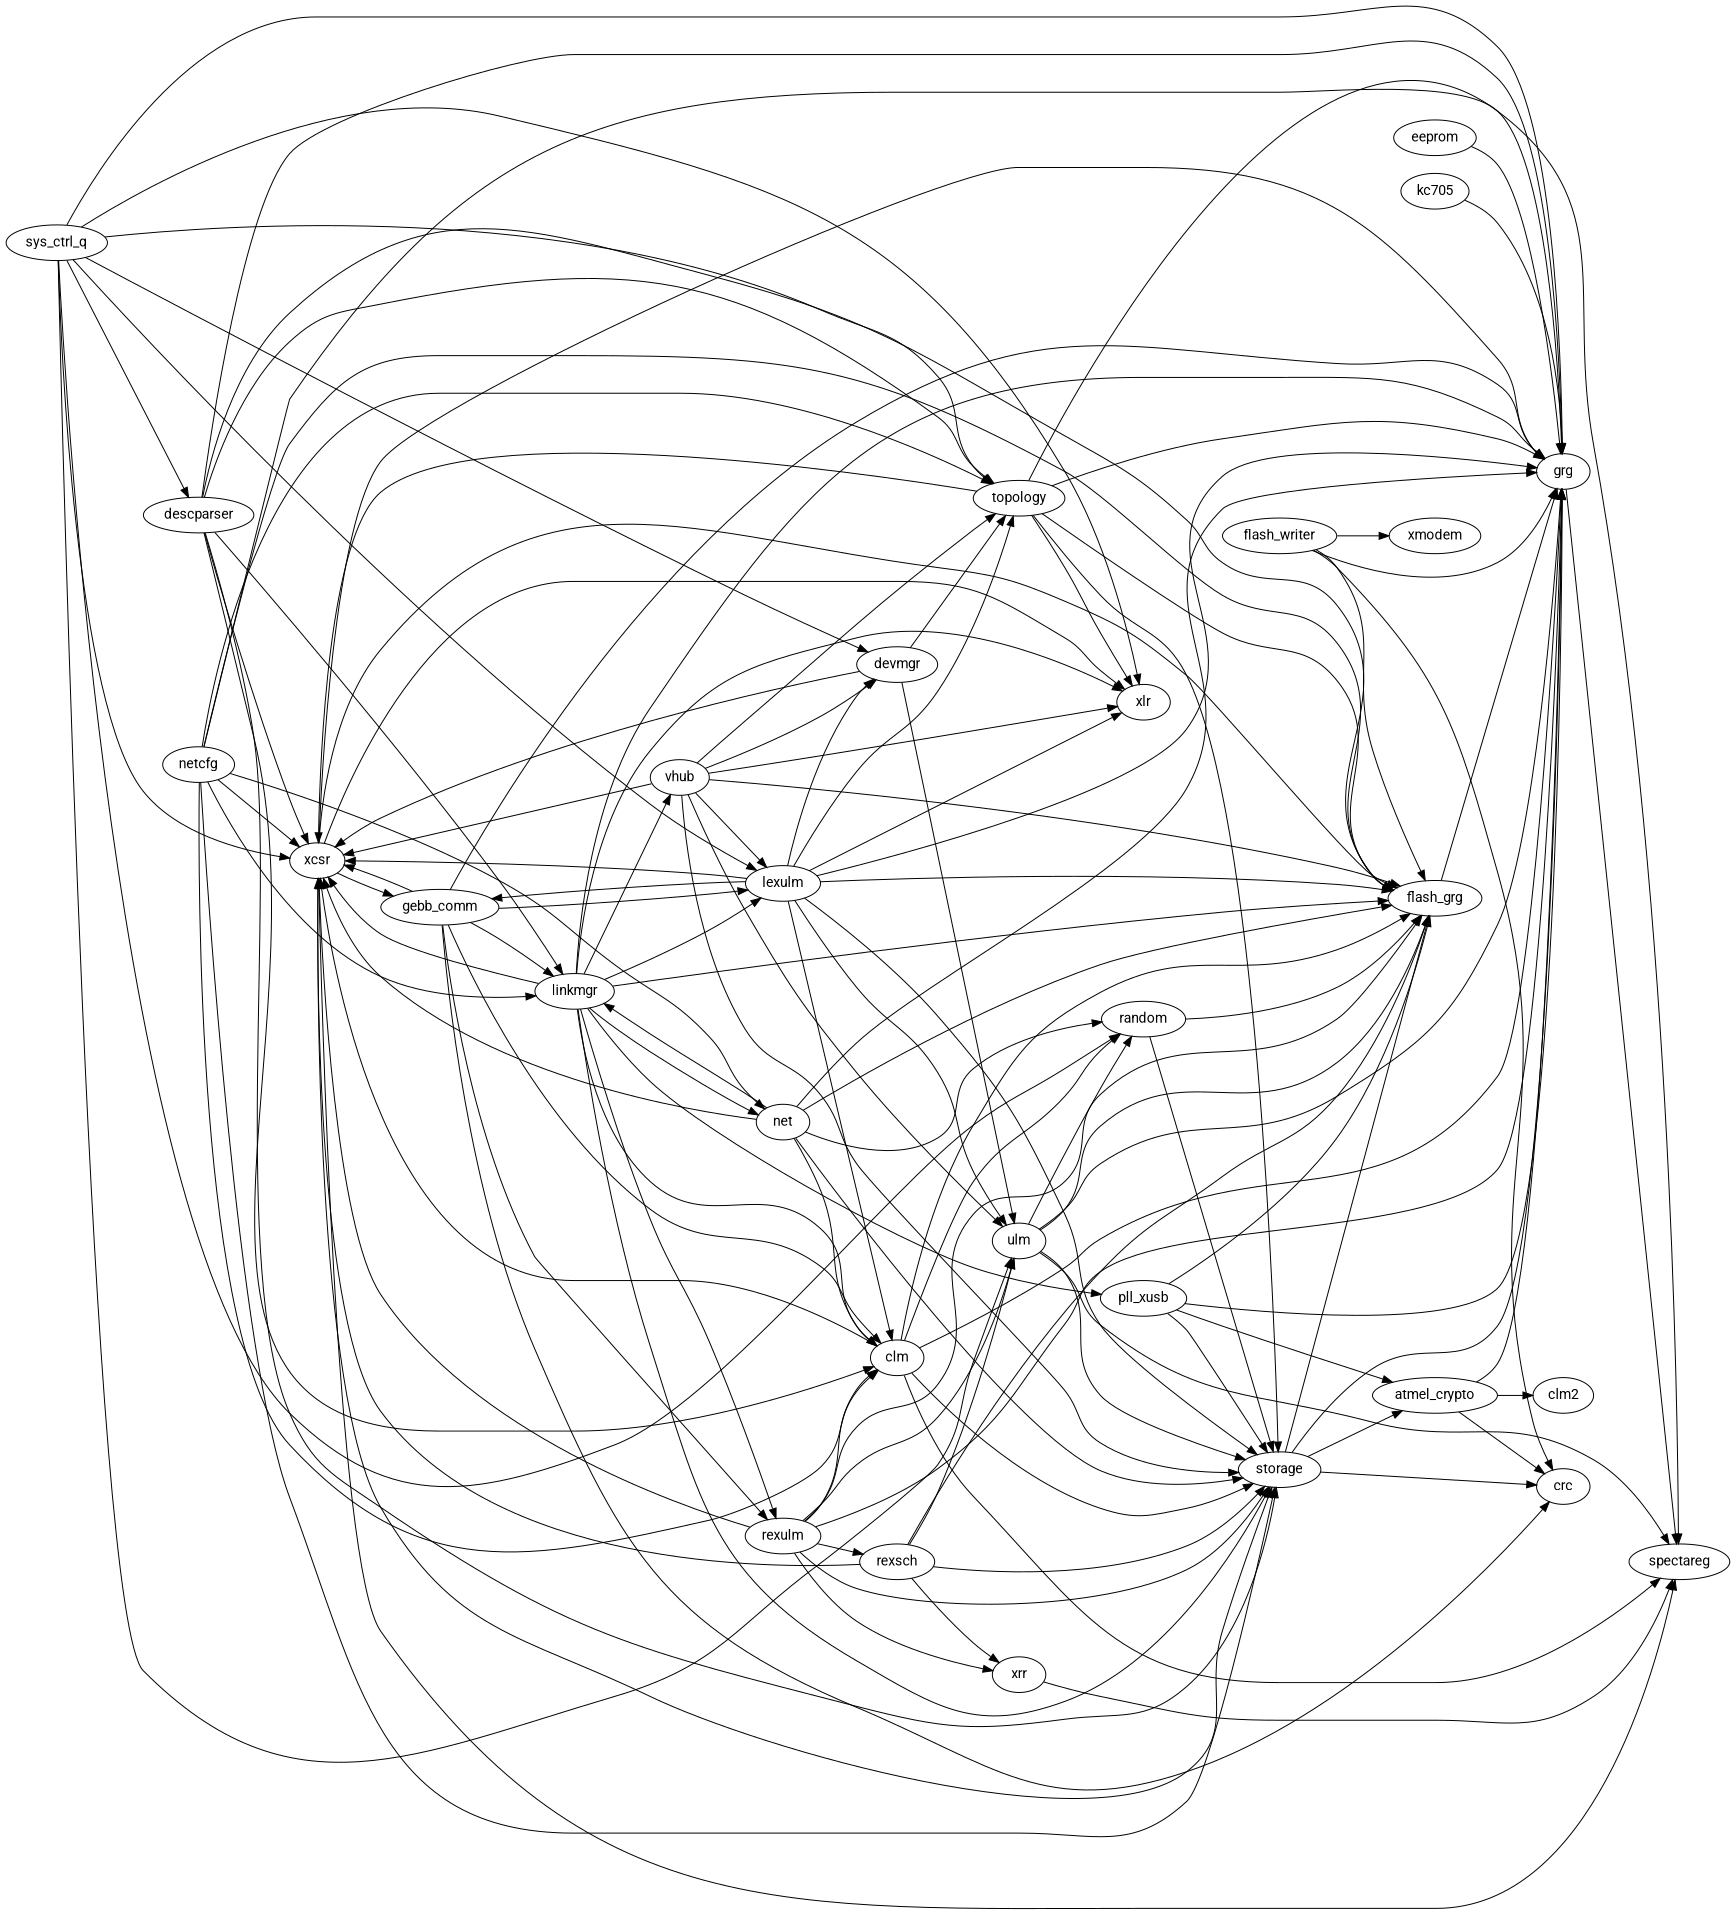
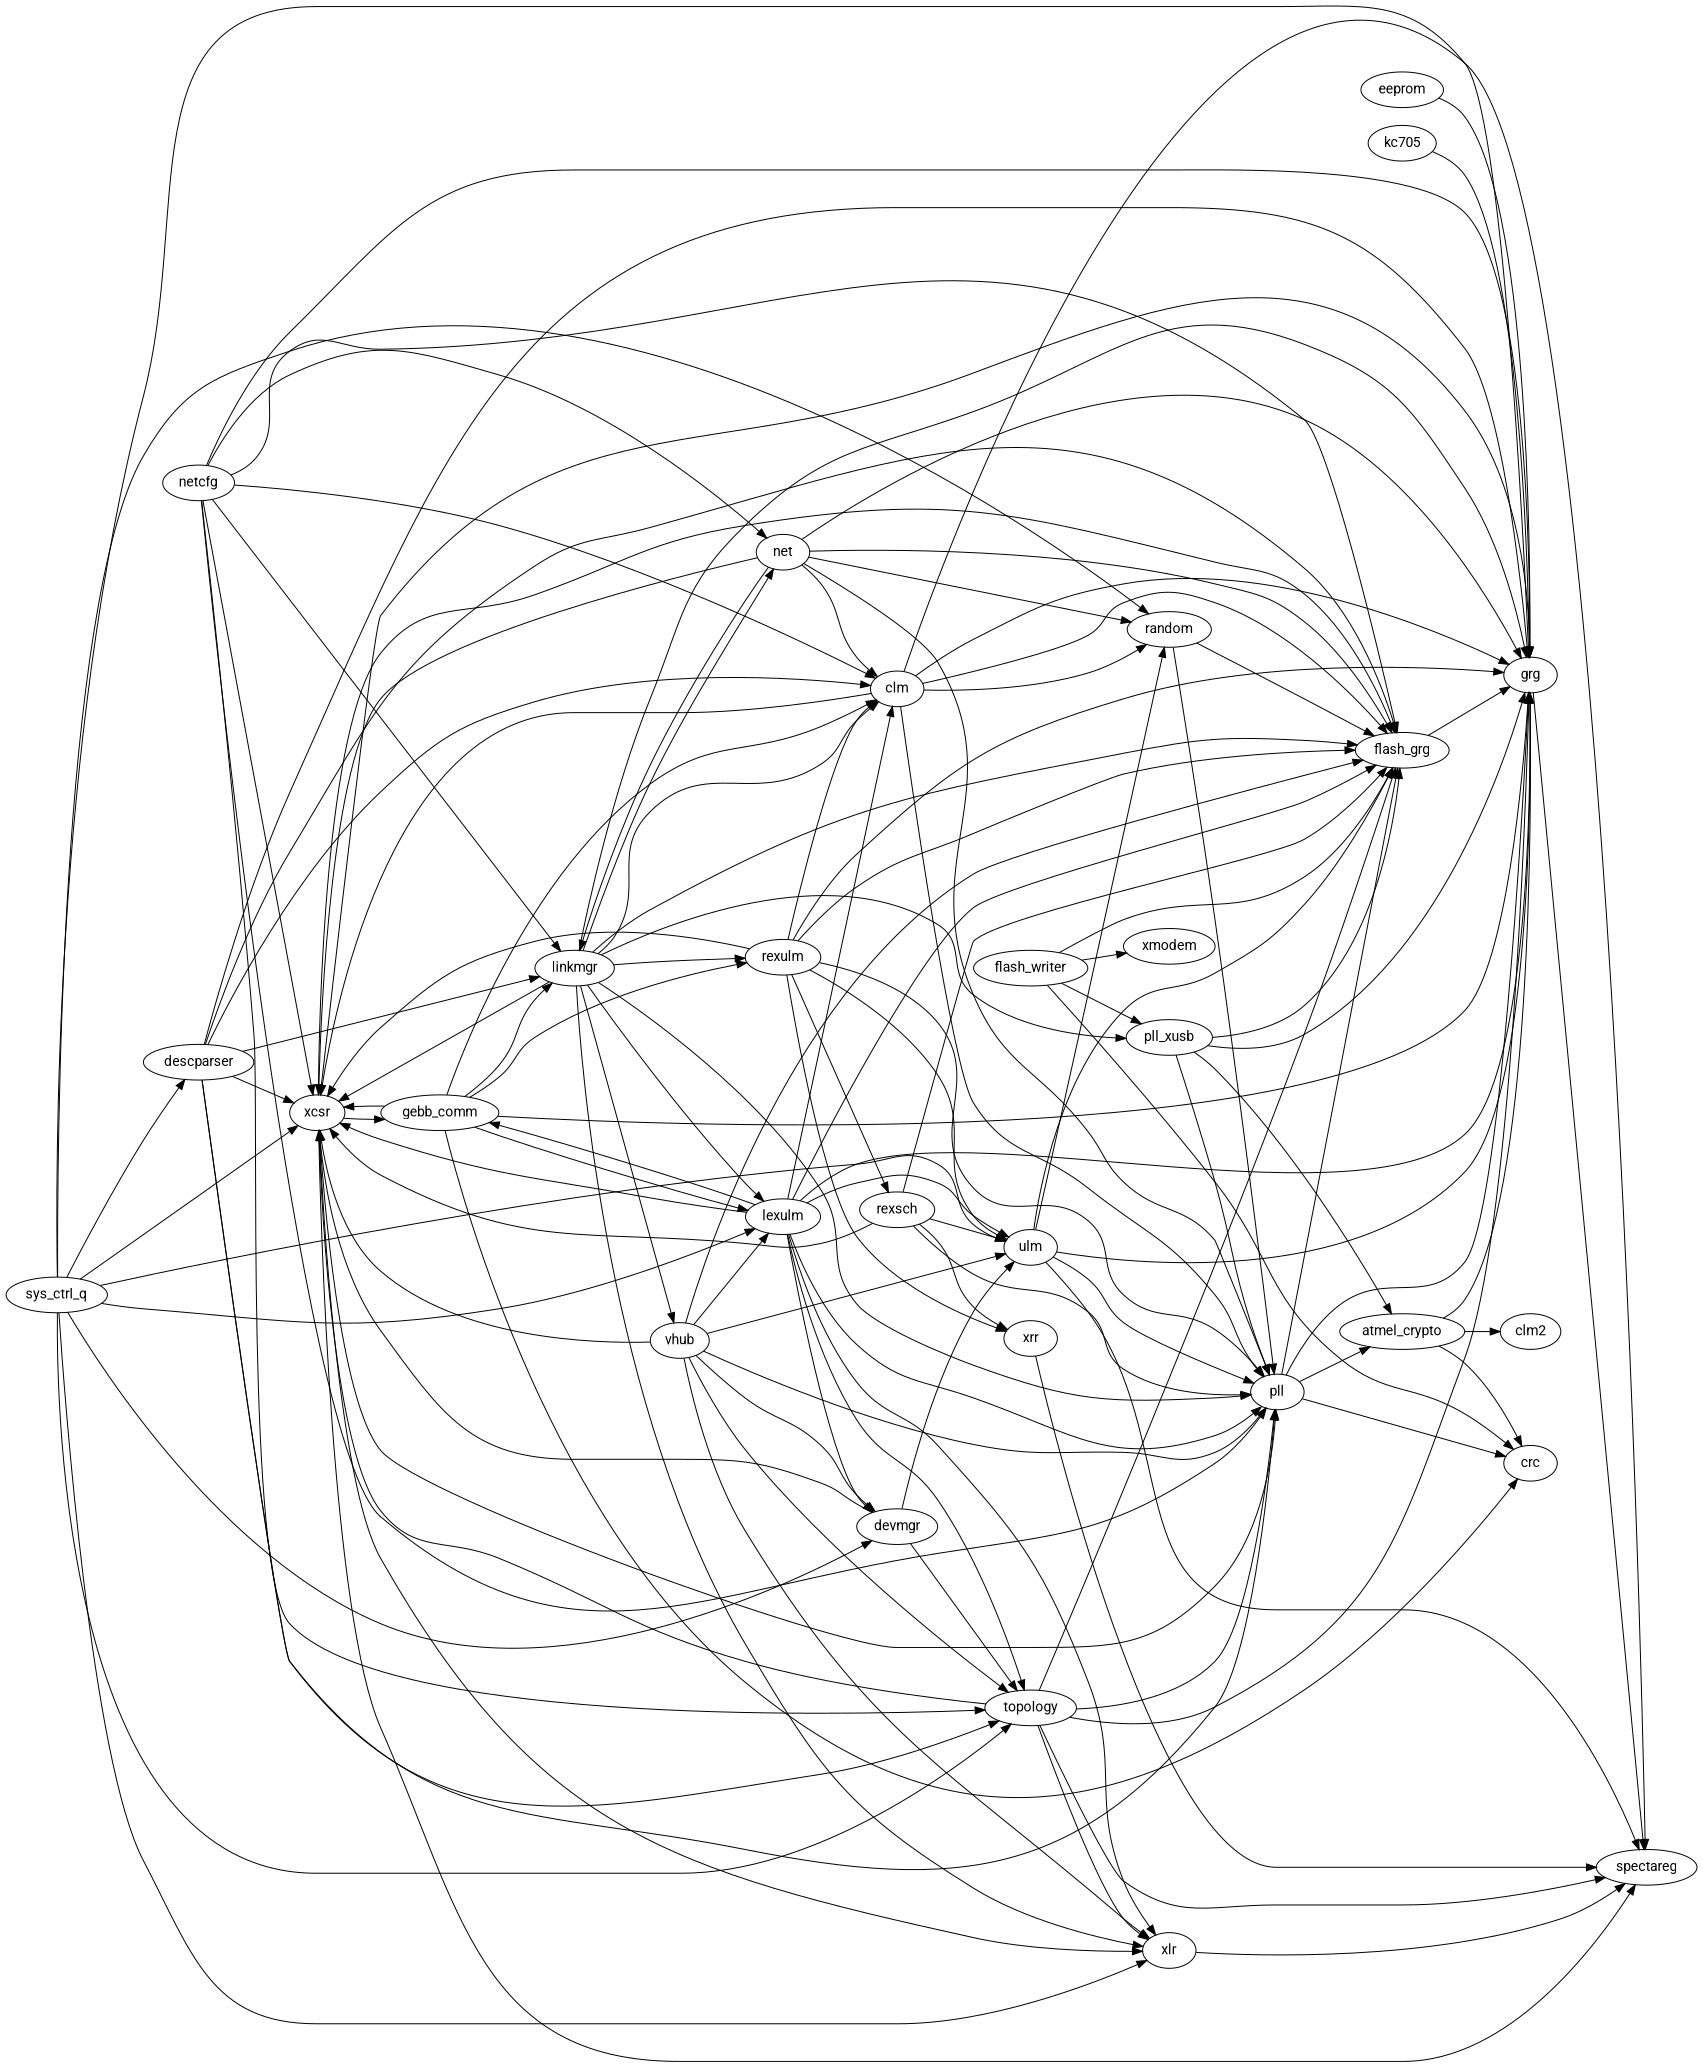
  digraph {
    fontname=Roboto
    rankdir=LR
    node [fontname=Roboto]
    edge [fontname=Roboto]
    n1 [label=flash_writer]
    n2 [label=xmodem]
    n3 [label=flash_grg]
    n4 [label=grg]
    n5 [label=crc]
    n6 [label=spectareg]
    n7 [label=gebb_comm]
    n8 [label=linkmgr]
    n9 [label=lexulm]
    n10 [label=rexulm]
    n11 [label=xcsr]
    n12 [label=clm]
    n13 [label=pll_xusb]
    n14 [label=vhub]
    n15 [label=net]
-   n16 [label=storage]
+   n16 [label=pll]
    n17 [label=xlr]
    n18 [label=devmgr]
    n19 [label=topology]
    n20 [label=ulm]
    n21 [label=rexsch]
    n22 [label=xrr]
    n23 [label=random]
    n24 [label=atmel_crypto]
    n25 [label=clm2]
    n26 [label=sys_ctrl_q]
    n27 [label=descparser]
    n28 [label=netcfg]
    n29 [label=eeprom]
    n30 [label=kc705]
    n1 -> n2
    n1 -> n3
-   n1 -> n4
+   n1 -> n13
    n1 -> n5
    n3 -> n4
    n4 -> n6
    n7 -> n4
    n7 -> n5
    n7 -> n8
    n7 -> n9
    n7 -> n10
    n7 -> n11
    n7 -> n12
    n8 -> n3
    n8 -> n4
    n8 -> n9
    n8 -> n10
    n8 -> n11
    n8 -> n12
    n8 -> n13
    n8 -> n14
    n8 -> n15
    n8 -> n16
    n8 -> n17
    n9 -> n3
    n9 -> n4
    n9 -> n7
    n9 -> n11
    n9 -> n12
    n9 -> n16
    n9 -> n17
    n9 -> n18
    n9 -> n19
    n9 -> n20
    n10 -> n3
    n10 -> n4
    n10 -> n11
    n10 -> n12
    n10 -> n16
    n10 -> n20
    n10 -> n21
    n10 -> n22
    n11 -> n3
    n11 -> n4
    n11 -> n6
    n11 -> n7
    n11 -> n16
    n11 -> n17
    n12 -> n3
    n12 -> n4
    n12 -> n6
    n12 -> n11
    n12 -> n16
    n12 -> n23
    n13 -> n3
    n13 -> n4
    n13 -> n16
    n13 -> n24
    n14 -> n3
    n14 -> n9
    n14 -> n11
    n14 -> n16
    n14 -> n17
    n14 -> n18
    n14 -> n19
    n14 -> n20
    n15 -> n3
    n15 -> n4
    n15 -> n8
    n15 -> n11
    n15 -> n12
    n15 -> n16
    n15 -> n23
    n16 -> n3
    n16 -> n4
    n16 -> n5
    n16 -> n24
+   n17 -> n6
    n18 -> n11
    n18 -> n19
    n18 -> n20
    n19 -> n3
    n19 -> n4
    n19 -> n6
    n19 -> n11
    n19 -> n16
    n19 -> n17
    n20 -> n3
    n20 -> n4
    n20 -> n6
    n20 -> n16
    n20 -> n23
    n21 -> n3
    n21 -> n11
    n21 -> n16
    n21 -> n20
    n21 -> n22
    n22 -> n6
    n23 -> n3
    n23 -> n16
    n24 -> n4
    n24 -> n5
    n24 -> n25
    n26 -> n4
    n26 -> n9
    n26 -> n11
    n26 -> n17
    n26 -> n18
    n26 -> n19
    n26 -> n20
    n26 -> n23
    n26 -> n27
    n27 -> n3
    n27 -> n4
    n27 -> n8
    n27 -> n11
    n27 -> n12
    n27 -> n16
    n27 -> n19
    n28 -> n3
    n28 -> n4
    n28 -> n8
    n28 -> n11
    n28 -> n12
    n28 -> n15
    n28 -> n16
    n28 -> n19
    n29 -> n4
    n30 -> n4
  }
